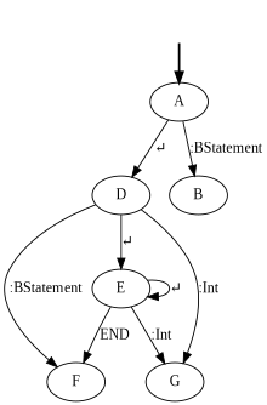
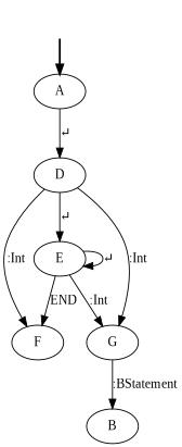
  digraph {
    fontname="Liberation Serif"
    node [fontname="Liberation Serif"]
    edge [fontname="Liberation Serif"]
    fake [style=invisible]
    A [root=true]
    D
    B
    F
    E
    G
    fake -> A [style=bold]
    A -> D [label="↵"]
-   A -> B [label=":BStatement"]
-   D -> F [label=":BStatement"]
+   G -> B [label=":BStatement"]
+   D -> F [label=":Int"]
    D -> E [label="↵"]
    D -> G [label=":Int"]
    E -> F [label=END]
    E -> E [label="↵"]
    E -> G [label=":Int"]
  }
